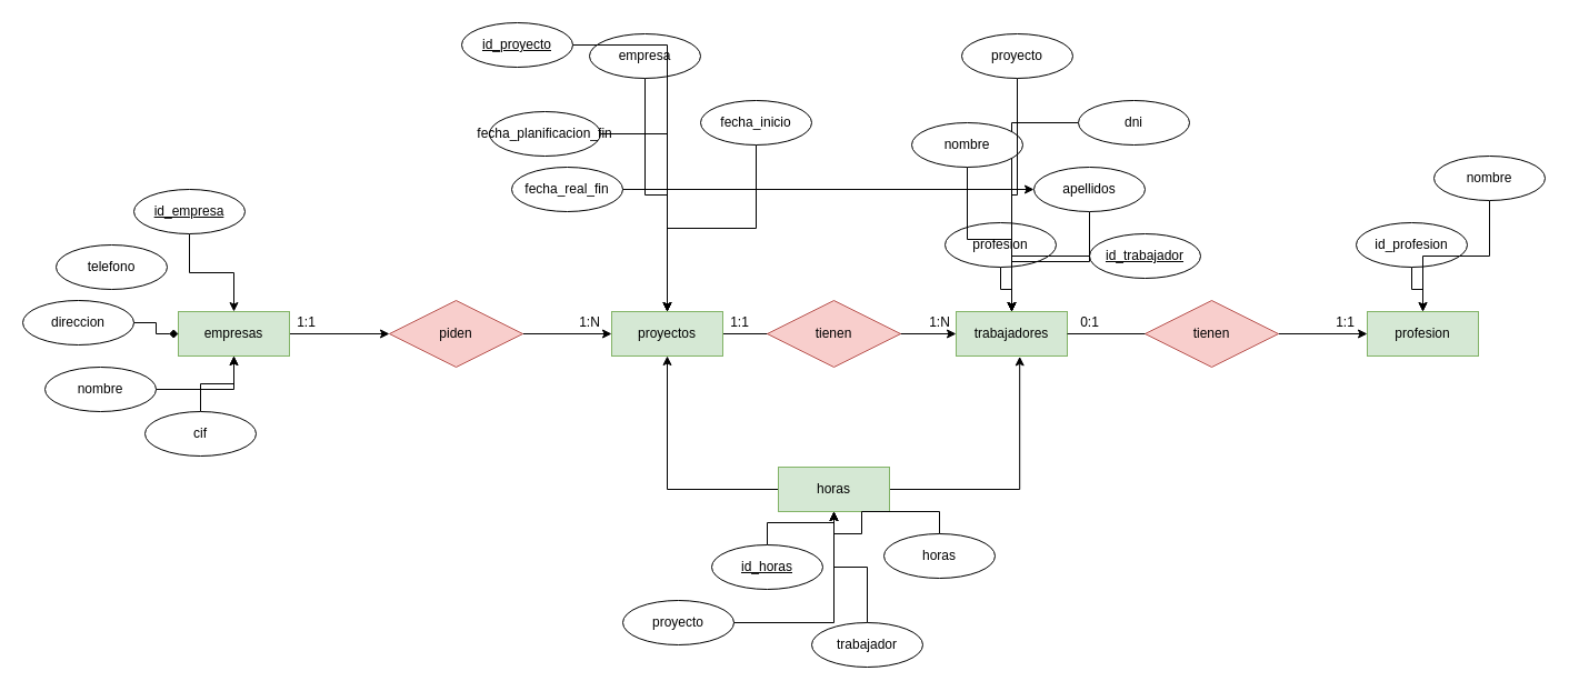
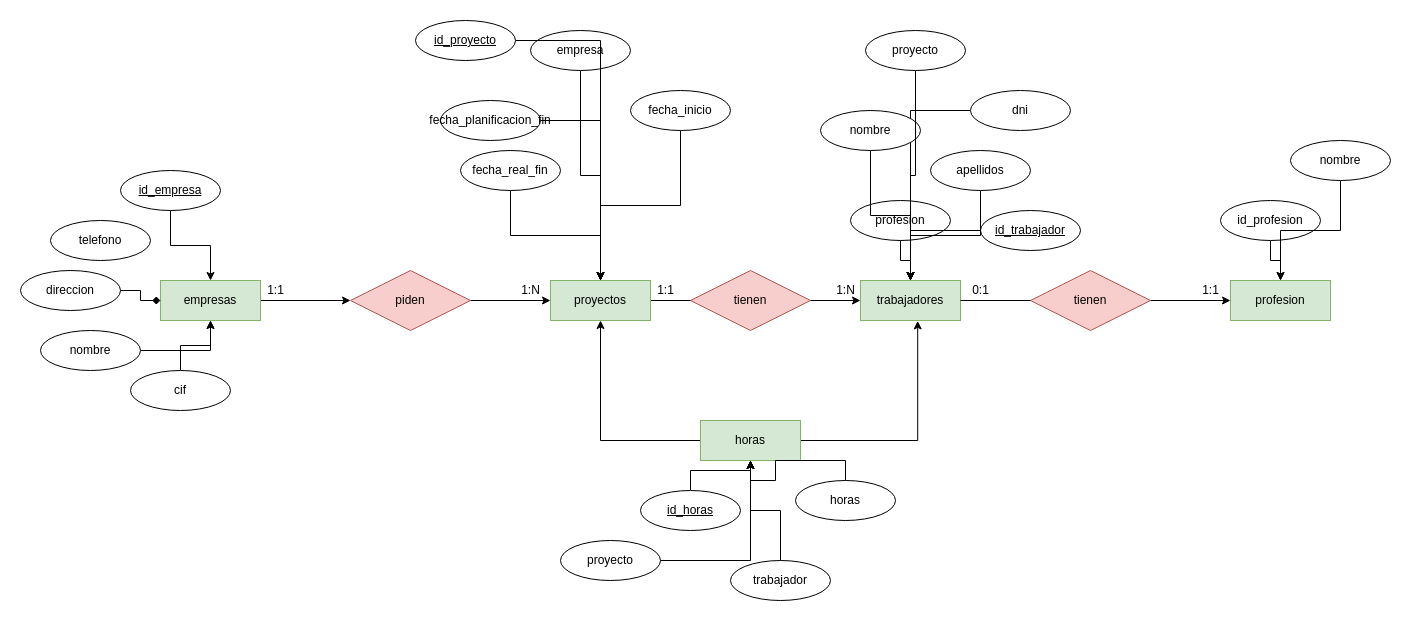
  <mxCell id="0" />
  <mxCell id="1" parent="0" />
  <mxCell id="2" style="edgeStyle=orthogonalEdgeStyle;rounded=0;orthogonalLoop=1;jettySize=auto;html=1;" edge="1" parent="1" source="3" target="24"><mxGeometry relative="1" as="geometry" /></mxCell>
  <mxCell id="3" value="empresas" style="whiteSpace=wrap;html=1;align=center;fillColor=#d5e8d4;strokeColor=#82b366;" vertex="1" parent="1"><mxGeometry x="160" y="280" width="100" height="40" as="geometry" /></mxCell>
  <mxCell id="4" style="edgeStyle=orthogonalEdgeStyle;rounded=0;orthogonalLoop=1;jettySize=auto;html=1;" edge="1" parent="1" source="5" target="3"><mxGeometry relative="1" as="geometry" /></mxCell>
  <mxCell id="5" value="nombre" style="ellipse;whiteSpace=wrap;html=1;align=center;" vertex="1" parent="1"><mxGeometry x="40" y="330" width="100" height="40" as="geometry" /></mxCell>
  <mxCell id="6" style="edgeStyle=orthogonalEdgeStyle;rounded=0;orthogonalLoop=1;jettySize=auto;html=1;endArrow=diamond;" edge="1" parent="1" source="7" target="3"><mxGeometry relative="1" as="geometry" /></mxCell>
  <mxCell id="7" value="direccion" style="ellipse;whiteSpace=wrap;html=1;align=center;" vertex="1" parent="1"><mxGeometry y="270" width="100" height="40" as="geometry" x="20" /></mxCell>
  <mxCell id="8" value="telefono" style="ellipse;whiteSpace=wrap;html=1;align=center;" vertex="1" parent="1"><mxGeometry x="50" y="220" width="100" height="40" as="geometry" /></mxCell>
  <mxCell id="9" style="edgeStyle=orthogonalEdgeStyle;rounded=0;orthogonalLoop=1;jettySize=auto;html=1;" edge="1" parent="1" source="10" target="3"><mxGeometry relative="1" as="geometry" /></mxCell>
  <mxCell id="10" value="&lt;u&gt;id_empresa&lt;/u&gt;" style="ellipse;whiteSpace=wrap;html=1;align=center;" vertex="1" parent="1"><mxGeometry x="120" y="170" width="100" height="40" as="geometry" /></mxCell>
  <mxCell id="11" style="edgeStyle=orthogonalEdgeStyle;rounded=0;orthogonalLoop=1;jettySize=auto;html=1;" edge="1" parent="1" source="12" target="3"><mxGeometry relative="1" as="geometry" /></mxCell>
  <mxCell id="12" value="cif" style="ellipse;whiteSpace=wrap;html=1;align=center;" vertex="1" parent="1"><mxGeometry x="130" y="370" width="100" height="40" as="geometry" /></mxCell>
  <mxCell id="13" style="edgeStyle=orthogonalEdgeStyle;rounded=0;orthogonalLoop=1;jettySize=auto;html=1;" edge="1" parent="1" source="14" target="22"><mxGeometry relative="1" as="geometry" /></mxCell>
  <mxCell id="14" value="proyectos" style="whiteSpace=wrap;html=1;align=center;fillColor=#d5e8d4;strokeColor=#82b366;" vertex="1" parent="1"><mxGeometry x="550" y="280" width="100" height="40" as="geometry" /></mxCell>
  <mxCell id="15" style="edgeStyle=orthogonalEdgeStyle;rounded=0;orthogonalLoop=1;jettySize=auto;html=1;" edge="1" parent="1" source="16" target="14"><mxGeometry relative="1" as="geometry" /></mxCell>
  <mxCell id="16" value="fecha_inicio" style="ellipse;whiteSpace=wrap;html=1;align=center;" vertex="1" parent="1"><mxGeometry x="630" y="90" width="100" height="40" as="geometry" /></mxCell>
- <mxCell id="17" style="edgeStyle=orthogonalEdgeStyle;rounded=0;orthogonalLoop=1;jettySize=auto;html=1;" edge="1" parent="1" source="18" target="40"><mxGeometry relative="1" as="geometry" /></mxCell>
+ <mxCell id="17" style="edgeStyle=orthogonalEdgeStyle;rounded=0;orthogonalLoop=1;jettySize=auto;html=1;" edge="1" parent="1" source="18" target="14"><mxGeometry relative="1" as="geometry" /></mxCell>
  <mxCell id="18" value="fecha_real_fin" style="ellipse;whiteSpace=wrap;html=1;align=center;" vertex="1" parent="1"><mxGeometry x="460" y="150" width="100" height="40" as="geometry" /></mxCell>
  <mxCell id="19" style="edgeStyle=orthogonalEdgeStyle;rounded=0;orthogonalLoop=1;jettySize=auto;html=1;" edge="1" parent="1" source="20" target="14"><mxGeometry relative="1" as="geometry" /></mxCell>
  <mxCell id="20" value="fecha_planificacion_fin" style="ellipse;whiteSpace=wrap;html=1;align=center;" vertex="1" parent="1"><mxGeometry x="440" y="100" width="100" height="40" as="geometry" /></mxCell>
  <mxCell id="21" style="edgeStyle=orthogonalEdgeStyle;rounded=0;orthogonalLoop=1;jettySize=auto;html=1;entryX=0;entryY=0.5;entryDx=0;entryDy=0;startArrow=none;" edge="1" parent="1" source="46" target="41"><mxGeometry relative="1" as="geometry" /></mxCell>
  <mxCell id="22" value="trabajadores" style="whiteSpace=wrap;html=1;align=center;fillColor=#d5e8d4;strokeColor=#82b366;" vertex="1" parent="1"><mxGeometry x="860" y="280" width="100" height="40" as="geometry" /></mxCell>
  <mxCell id="23" style="edgeStyle=orthogonalEdgeStyle;rounded=0;orthogonalLoop=1;jettySize=auto;html=1;" edge="1" parent="1" source="24" target="14"><mxGeometry relative="1" as="geometry" /></mxCell>
  <mxCell id="24" value="piden" style="shape=rhombus;perimeter=rhombusPerimeter;whiteSpace=wrap;html=1;align=center;fillColor=#f8cecc;strokeColor=#b85450;" vertex="1" parent="1"><mxGeometry x="350" y="270" width="120" height="60" as="geometry" /></mxCell>
  <mxCell id="25" value="1:N" style="text;html=1;resizable=0;autosize=1;align=center;verticalAlign=middle;points=[];fillColor=none;strokeColor=none;rounded=0;" vertex="1" parent="1"><mxGeometry x="515" y="280" width="30" height="20" as="geometry" /></mxCell>
  <mxCell id="26" value="1:1" style="text;html=1;resizable=0;autosize=1;align=center;verticalAlign=middle;points=[];fillColor=none;strokeColor=none;rounded=0;" vertex="1" parent="1"><mxGeometry x="260" y="280" width="30" height="20" as="geometry" /></mxCell>
  <mxCell id="27" style="edgeStyle=orthogonalEdgeStyle;rounded=0;orthogonalLoop=1;jettySize=auto;html=1;" edge="1" parent="1" source="28" target="14"><mxGeometry relative="1" as="geometry" /></mxCell>
  <mxCell id="28" value="empresa" style="ellipse;whiteSpace=wrap;html=1;align=center;" vertex="1" parent="1"><mxGeometry x="530" y="30" width="100" height="40" as="geometry" /></mxCell>
  <mxCell id="29" style="edgeStyle=orthogonalEdgeStyle;rounded=0;orthogonalLoop=1;jettySize=auto;html=1;" edge="1" parent="1" source="30" target="14"><mxGeometry relative="1" as="geometry" /></mxCell>
  <mxCell id="30" value="&lt;u&gt;id_proyecto&lt;/u&gt;" style="ellipse;whiteSpace=wrap;html=1;align=center;" vertex="1" parent="1"><mxGeometry x="415" y="20" width="100" height="40" as="geometry" /></mxCell>
  <mxCell id="31" style="edgeStyle=orthogonalEdgeStyle;rounded=0;orthogonalLoop=1;jettySize=auto;html=1;" edge="1" parent="1" source="32" target="22"><mxGeometry relative="1" as="geometry" /></mxCell>
  <mxCell id="32" value="profesion" style="ellipse;whiteSpace=wrap;html=1;align=center;" vertex="1" parent="1"><mxGeometry x="850" y="200" width="100" height="40" as="geometry" /></mxCell>
  <mxCell id="33" style="edgeStyle=orthogonalEdgeStyle;rounded=0;orthogonalLoop=1;jettySize=auto;html=1;" edge="1" parent="1" source="34" target="22"><mxGeometry relative="1" as="geometry" /></mxCell>
  <mxCell id="34" value="&lt;u&gt;id_trabajador&lt;/u&gt;" style="ellipse;whiteSpace=wrap;html=1;align=center;" vertex="1" parent="1"><mxGeometry x="980" y="210" width="100" height="40" as="geometry" /></mxCell>
  <mxCell id="35" style="edgeStyle=orthogonalEdgeStyle;rounded=0;orthogonalLoop=1;jettySize=auto;html=1;" edge="1" parent="1" source="36" target="22"><mxGeometry relative="1" as="geometry"><mxPoint x="950" y="260" as="targetPoint" /></mxGeometry></mxCell>
  <mxCell id="36" value="dni" style="ellipse;whiteSpace=wrap;html=1;align=center;" vertex="1" parent="1"><mxGeometry x="970" y="90" width="100" height="40" as="geometry" /></mxCell>
  <mxCell id="37" style="edgeStyle=orthogonalEdgeStyle;rounded=0;orthogonalLoop=1;jettySize=auto;html=1;" edge="1" parent="1" source="38" target="22"><mxGeometry relative="1" as="geometry" /></mxCell>
  <mxCell id="38" value="nombre" style="ellipse;whiteSpace=wrap;html=1;align=center;" vertex="1" parent="1"><mxGeometry x="820" y="110" width="100" height="40" as="geometry" /></mxCell>
  <mxCell id="39" style="edgeStyle=orthogonalEdgeStyle;rounded=0;orthogonalLoop=1;jettySize=auto;html=1;" edge="1" parent="1" source="40" target="22"><mxGeometry relative="1" as="geometry" /></mxCell>
  <mxCell id="40" value="apellidos" style="ellipse;whiteSpace=wrap;html=1;align=center;" vertex="1" parent="1"><mxGeometry x="930" y="150" width="100" height="40" as="geometry" /></mxCell>
  <mxCell id="41" value="profesion" style="whiteSpace=wrap;html=1;align=center;fillColor=#d5e8d4;strokeColor=#82b366;" vertex="1" parent="1"><mxGeometry x="1230" y="280" width="100" height="40" as="geometry" /></mxCell>
  <mxCell id="42" style="edgeStyle=orthogonalEdgeStyle;rounded=0;orthogonalLoop=1;jettySize=auto;html=1;" edge="1" parent="1" source="43" target="41"><mxGeometry relative="1" as="geometry" /></mxCell>
  <mxCell id="43" value="id_profesion" style="ellipse;whiteSpace=wrap;html=1;align=center;" vertex="1" parent="1"><mxGeometry x="1220" y="200" width="100" height="40" as="geometry" /></mxCell>
  <mxCell id="44" style="edgeStyle=orthogonalEdgeStyle;rounded=0;orthogonalLoop=1;jettySize=auto;html=1;" edge="1" parent="1" source="45" target="41"><mxGeometry relative="1" as="geometry" /></mxCell>
  <mxCell id="45" value="nombre" style="ellipse;whiteSpace=wrap;html=1;align=center;" vertex="1" parent="1"><mxGeometry x="1290" y="140" width="100" height="40" as="geometry" /></mxCell>
  <mxCell id="46" value="tienen" style="shape=rhombus;perimeter=rhombusPerimeter;whiteSpace=wrap;html=1;align=center;fillColor=#f8cecc;strokeColor=#b85450;" vertex="1" parent="1"><mxGeometry x="1030" y="270" width="120" height="60" as="geometry" /></mxCell>
  <mxCell id="47" value="" style="edgeStyle=orthogonalEdgeStyle;rounded=0;orthogonalLoop=1;jettySize=auto;html=1;entryX=0;entryY=0.5;entryDx=0;entryDy=0;endArrow=none;" edge="1" parent="1" source="22" target="46"><mxGeometry relative="1" as="geometry"><mxPoint x="960" y="300" as="sourcePoint" /><mxPoint x="1230" y="300" as="targetPoint" /></mxGeometry></mxCell>
  <mxCell id="48" value="1:1" style="text;html=1;resizable=0;autosize=1;align=center;verticalAlign=middle;points=[];fillColor=none;strokeColor=none;rounded=0;" vertex="1" parent="1"><mxGeometry x="1195" y="280" width="30" height="20" as="geometry" /></mxCell>
  <mxCell id="49" value="0:1" style="text;html=1;resizable=0;autosize=1;align=center;verticalAlign=middle;points=[];fillColor=none;strokeColor=none;rounded=0;" vertex="1" parent="1"><mxGeometry x="965" y="280" width="30" height="20" as="geometry" /></mxCell>
  <mxCell id="50" value="tienen" style="shape=rhombus;perimeter=rhombusPerimeter;whiteSpace=wrap;html=1;align=center;fillColor=#f8cecc;strokeColor=#b85450;" vertex="1" parent="1"><mxGeometry x="690" y="270" width="120" height="60" as="geometry" /></mxCell>
  <mxCell id="51" value="1:N" style="text;html=1;resizable=0;autosize=1;align=center;verticalAlign=middle;points=[];fillColor=none;strokeColor=none;rounded=0;" vertex="1" parent="1"><mxGeometry x="830" y="280" width="30" height="20" as="geometry" /></mxCell>
  <mxCell id="52" value="1:1" style="text;html=1;resizable=0;autosize=1;align=center;verticalAlign=middle;points=[];fillColor=none;strokeColor=none;rounded=0;" vertex="1" parent="1"><mxGeometry x="650" y="280" width="30" height="20" as="geometry" /></mxCell>
  <mxCell id="53" style="edgeStyle=orthogonalEdgeStyle;rounded=0;orthogonalLoop=1;jettySize=auto;html=1;" edge="1" parent="1" source="54" target="22"><mxGeometry relative="1" as="geometry" /></mxCell>
  <mxCell id="54" value="proyecto" style="ellipse;whiteSpace=wrap;html=1;align=center;" vertex="1" parent="1"><mxGeometry x="865" y="30" width="100" height="40" as="geometry" /></mxCell>
  <mxCell id="55" style="edgeStyle=orthogonalEdgeStyle;rounded=0;orthogonalLoop=1;jettySize=auto;html=1;" edge="1" parent="1" source="57" target="14"><mxGeometry relative="1" as="geometry" /></mxCell>
  <mxCell id="56" style="edgeStyle=orthogonalEdgeStyle;rounded=0;orthogonalLoop=1;jettySize=auto;html=1;entryX=0.572;entryY=1.01;entryDx=0;entryDy=0;entryPerimeter=0;" edge="1" parent="1" source="57" target="22"><mxGeometry relative="1" as="geometry" /></mxCell>
  <mxCell id="57" value="horas" style="whiteSpace=wrap;html=1;align=center;fillColor=#d5e8d4;strokeColor=#82b366;" vertex="1" parent="1"><mxGeometry x="700" y="420" width="100" height="40" as="geometry" /></mxCell>
  <mxCell id="58" style="edgeStyle=orthogonalEdgeStyle;rounded=0;orthogonalLoop=1;jettySize=auto;html=1;" edge="1" parent="1" source="59" target="57"><mxGeometry relative="1" as="geometry" /></mxCell>
  <mxCell id="59" value="trabajador" style="ellipse;whiteSpace=wrap;html=1;align=center;" vertex="1" parent="1"><mxGeometry x="730" y="560" width="100" height="40" as="geometry" /></mxCell>
  <mxCell id="60" style="edgeStyle=orthogonalEdgeStyle;rounded=0;orthogonalLoop=1;jettySize=auto;html=1;" edge="1" parent="1" source="61" target="57"><mxGeometry relative="1" as="geometry" /></mxCell>
  <mxCell id="61" value="proyecto" style="ellipse;whiteSpace=wrap;html=1;align=center;" vertex="1" parent="1"><mxGeometry x="560" y="540" width="100" height="40" as="geometry" /></mxCell>
  <mxCell id="62" style="edgeStyle=orthogonalEdgeStyle;rounded=0;orthogonalLoop=1;jettySize=auto;html=1;" edge="1" parent="1" source="63" target="57"><mxGeometry relative="1" as="geometry" /></mxCell>
  <mxCell id="63" value="horas" style="ellipse;whiteSpace=wrap;html=1;align=center;" vertex="1" parent="1"><mxGeometry x="795" y="480" width="100" height="40" as="geometry" /></mxCell>
  <mxCell id="64" style="edgeStyle=orthogonalEdgeStyle;rounded=0;orthogonalLoop=1;jettySize=auto;html=1;" edge="1" parent="1" source="65" target="57"><mxGeometry relative="1" as="geometry" /></mxCell>
  <mxCell id="65" value="&lt;u&gt;id_horas&lt;/u&gt;" style="ellipse;whiteSpace=wrap;html=1;align=center;" vertex="1" parent="1"><mxGeometry x="640" y="490" width="100" height="40" as="geometry" /></mxCell>
